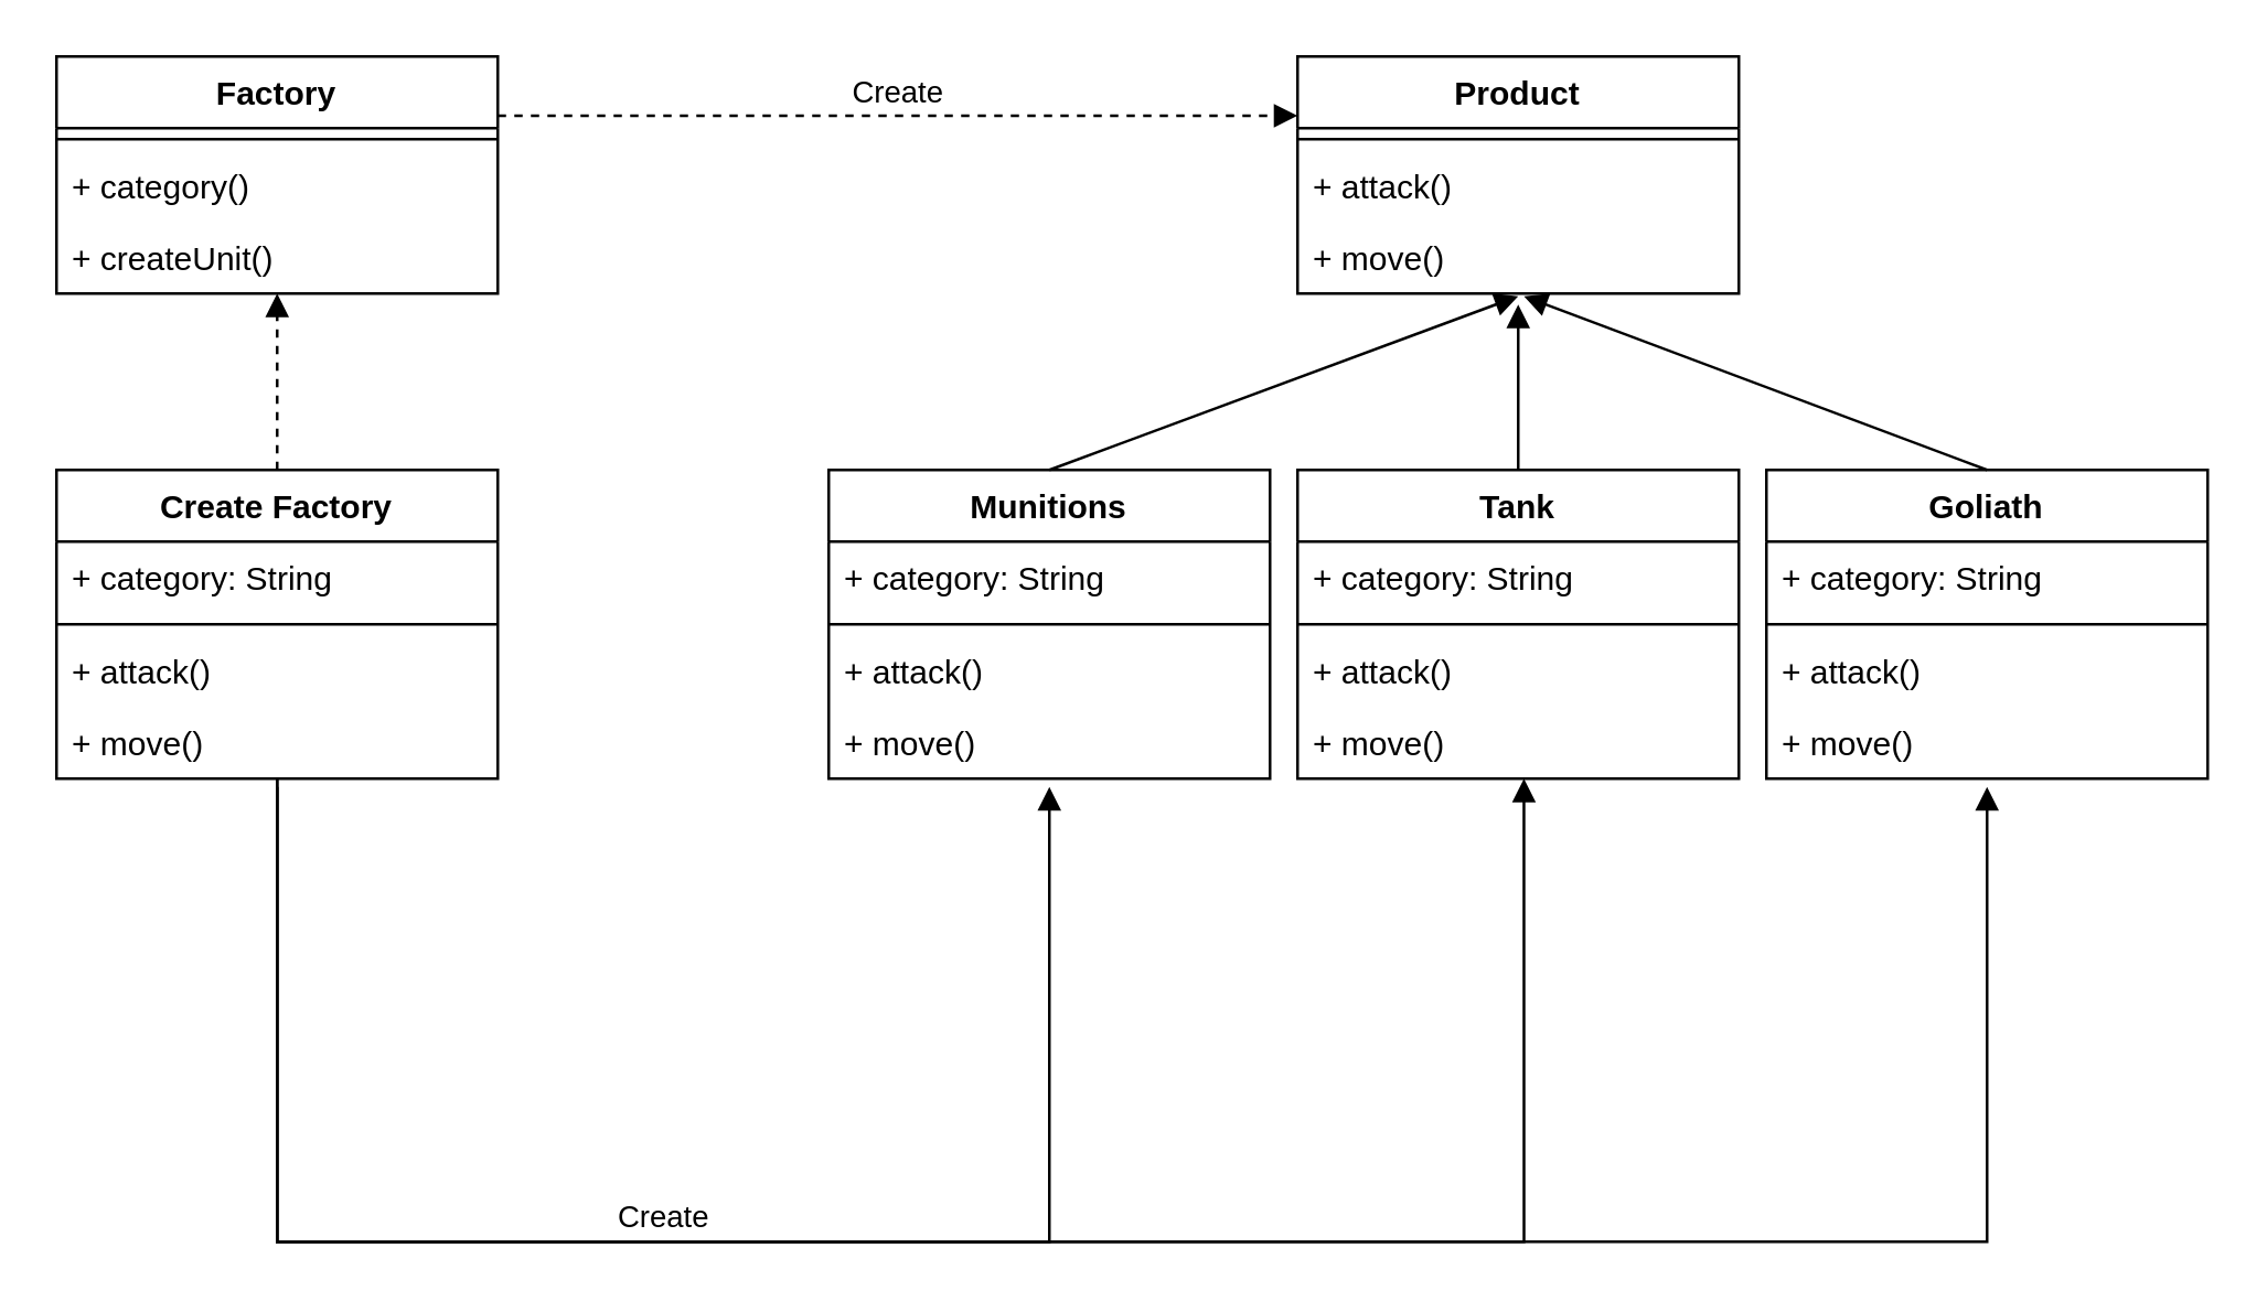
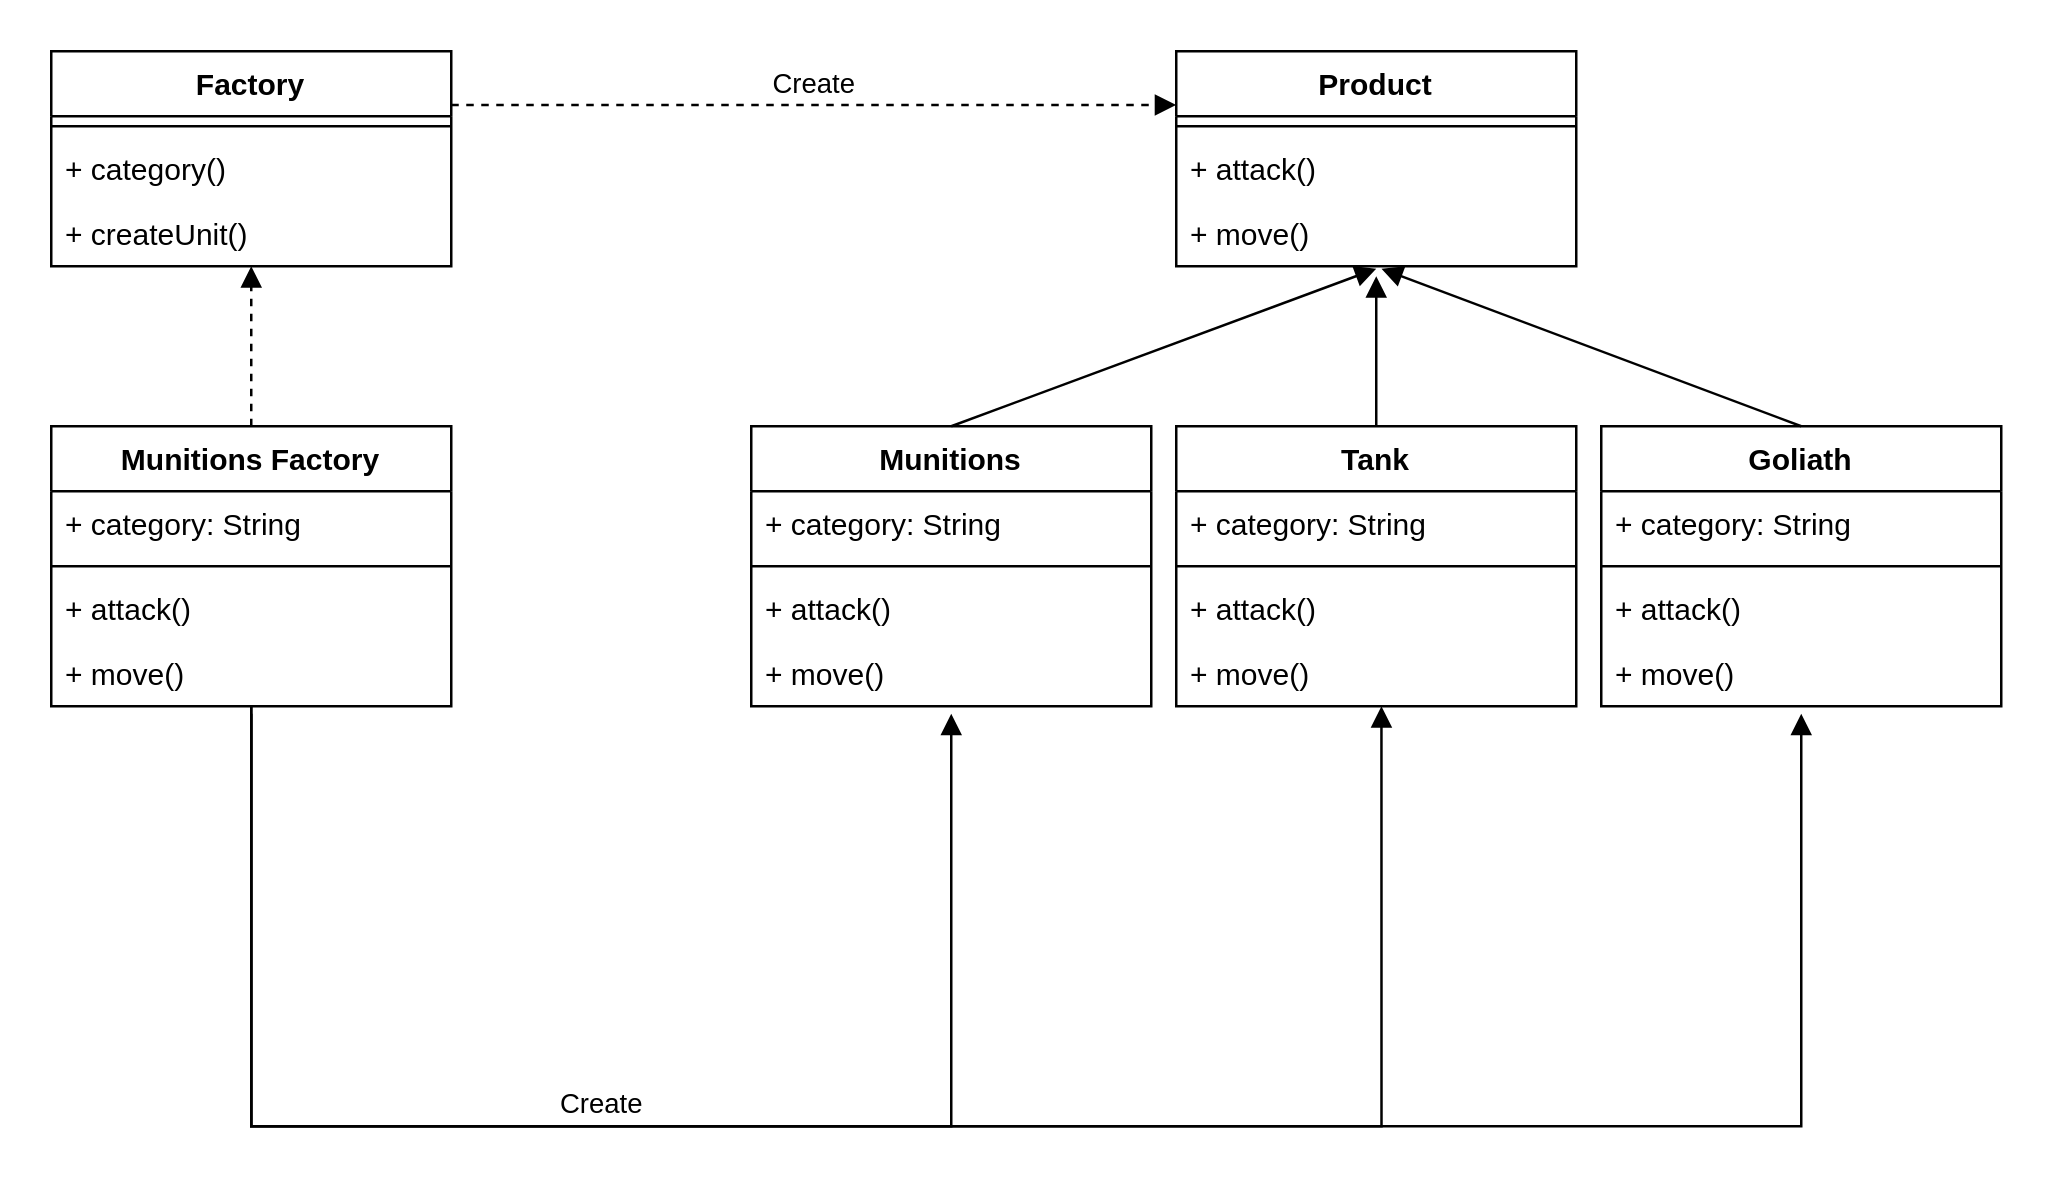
  <mxCell id="0" />
  <mxCell id="1" parent="0" />
  <mxCell id="2" value="Product" style="swimlane;fontStyle=1;align=center;verticalAlign=top;childLayout=stackLayout;horizontal=1;startSize=26;horizontalStack=0;resizeParent=1;resizeParentMax=0;resizeLast=0;collapsible=1;marginBottom=0;" vertex="1" parent="1"><mxGeometry x="470" y="20" width="160" height="86" as="geometry" /></mxCell>
  <mxCell id="3" value="" style="line;strokeWidth=1;fillColor=none;align=left;verticalAlign=middle;spacingTop=-1;spacingLeft=3;spacingRight=3;rotatable=0;labelPosition=right;points=[];portConstraint=eastwest;" vertex="1" parent="2"><mxGeometry y="26" width="160" height="8" as="geometry" /></mxCell>
  <mxCell id="4" value="+ attack()" style="text;strokeColor=none;fillColor=none;align=left;verticalAlign=top;spacingLeft=4;spacingRight=4;overflow=hidden;rotatable=0;points=[[0,0.5],[1,0.5]];portConstraint=eastwest;" vertex="1" parent="2"><mxGeometry y="34" width="160" height="26" as="geometry" /></mxCell>
  <mxCell id="5" value="+ move()" style="text;strokeColor=none;fillColor=none;align=left;verticalAlign=top;spacingLeft=4;spacingRight=4;overflow=hidden;rotatable=0;points=[[0,0.5],[1,0.5]];portConstraint=eastwest;" vertex="1" parent="2"><mxGeometry y="60" width="160" height="26" as="geometry" /></mxCell>
  <mxCell id="6" value="Munitions" style="swimlane;fontStyle=1;align=center;verticalAlign=top;childLayout=stackLayout;horizontal=1;startSize=26;horizontalStack=0;resizeParent=1;resizeParentMax=0;resizeLast=0;collapsible=1;marginBottom=0;" vertex="1" parent="1"><mxGeometry x="300" y="170" width="160" height="112" as="geometry" /></mxCell>
  <mxCell id="7" value="+ category: String" style="text;strokeColor=none;fillColor=none;align=left;verticalAlign=top;spacingLeft=4;spacingRight=4;overflow=hidden;rotatable=0;points=[[0,0.5],[1,0.5]];portConstraint=eastwest;" vertex="1" parent="6"><mxGeometry y="26" width="160" height="26" as="geometry" /></mxCell>
  <mxCell id="8" value="" style="line;strokeWidth=1;fillColor=none;align=left;verticalAlign=middle;spacingTop=-1;spacingLeft=3;spacingRight=3;rotatable=0;labelPosition=right;points=[];portConstraint=eastwest;" vertex="1" parent="6"><mxGeometry y="52" width="160" height="8" as="geometry" /></mxCell>
  <mxCell id="9" value="+ attack()" style="text;strokeColor=none;fillColor=none;align=left;verticalAlign=top;spacingLeft=4;spacingRight=4;overflow=hidden;rotatable=0;points=[[0,0.5],[1,0.5]];portConstraint=eastwest;" vertex="1" parent="6"><mxGeometry y="60" width="160" height="26" as="geometry" /></mxCell>
  <mxCell id="10" value="+ move()" style="text;strokeColor=none;fillColor=none;align=left;verticalAlign=top;spacingLeft=4;spacingRight=4;overflow=hidden;rotatable=0;points=[[0,0.5],[1,0.5]];portConstraint=eastwest;" vertex="1" parent="6"><mxGeometry y="86" width="160" height="26" as="geometry" /></mxCell>
  <mxCell id="11" value="Tank" style="swimlane;fontStyle=1;align=center;verticalAlign=top;childLayout=stackLayout;horizontal=1;startSize=26;horizontalStack=0;resizeParent=1;resizeParentMax=0;resizeLast=0;collapsible=1;marginBottom=0;" vertex="1" parent="1"><mxGeometry x="470" y="170" width="160" height="112" as="geometry" /></mxCell>
  <mxCell id="12" value="+ category: String" style="text;strokeColor=none;fillColor=none;align=left;verticalAlign=top;spacingLeft=4;spacingRight=4;overflow=hidden;rotatable=0;points=[[0,0.5],[1,0.5]];portConstraint=eastwest;" vertex="1" parent="11"><mxGeometry y="26" width="160" height="26" as="geometry" /></mxCell>
  <mxCell id="13" value="" style="line;strokeWidth=1;fillColor=none;align=left;verticalAlign=middle;spacingTop=-1;spacingLeft=3;spacingRight=3;rotatable=0;labelPosition=right;points=[];portConstraint=eastwest;" vertex="1" parent="11"><mxGeometry y="52" width="160" height="8" as="geometry" /></mxCell>
  <mxCell id="14" value="+ attack()" style="text;strokeColor=none;fillColor=none;align=left;verticalAlign=top;spacingLeft=4;spacingRight=4;overflow=hidden;rotatable=0;points=[[0,0.5],[1,0.5]];portConstraint=eastwest;" vertex="1" parent="11"><mxGeometry y="60" width="160" height="26" as="geometry" /></mxCell>
  <mxCell id="15" value="+ move()" style="text;strokeColor=none;fillColor=none;align=left;verticalAlign=top;spacingLeft=4;spacingRight=4;overflow=hidden;rotatable=0;points=[[0,0.5],[1,0.5]];portConstraint=eastwest;" vertex="1" parent="11"><mxGeometry y="86" width="160" height="26" as="geometry" /></mxCell>
  <mxCell id="16" value="Goliath" style="swimlane;fontStyle=1;align=center;verticalAlign=top;childLayout=stackLayout;horizontal=1;startSize=26;horizontalStack=0;resizeParent=1;resizeParentMax=0;resizeLast=0;collapsible=1;marginBottom=0;" vertex="1" parent="1"><mxGeometry x="640" y="170" width="160" height="112" as="geometry" /></mxCell>
  <mxCell id="17" value="+ category: String" style="text;strokeColor=none;fillColor=none;align=left;verticalAlign=top;spacingLeft=4;spacingRight=4;overflow=hidden;rotatable=0;points=[[0,0.5],[1,0.5]];portConstraint=eastwest;" vertex="1" parent="16"><mxGeometry y="26" width="160" height="26" as="geometry" /></mxCell>
  <mxCell id="18" value="" style="line;strokeWidth=1;fillColor=none;align=left;verticalAlign=middle;spacingTop=-1;spacingLeft=3;spacingRight=3;rotatable=0;labelPosition=right;points=[];portConstraint=eastwest;" vertex="1" parent="16"><mxGeometry y="52" width="160" height="8" as="geometry" /></mxCell>
  <mxCell id="19" value="+ attack()" style="text;strokeColor=none;fillColor=none;align=left;verticalAlign=top;spacingLeft=4;spacingRight=4;overflow=hidden;rotatable=0;points=[[0,0.5],[1,0.5]];portConstraint=eastwest;" vertex="1" parent="16"><mxGeometry y="60" width="160" height="26" as="geometry" /></mxCell>
  <mxCell id="20" value="+ move()" style="text;strokeColor=none;fillColor=none;align=left;verticalAlign=top;spacingLeft=4;spacingRight=4;overflow=hidden;rotatable=0;points=[[0,0.5],[1,0.5]];portConstraint=eastwest;" vertex="1" parent="16"><mxGeometry y="86" width="160" height="26" as="geometry" /></mxCell>
  <mxCell id="21" value="Factory" style="swimlane;fontStyle=1;align=center;verticalAlign=top;childLayout=stackLayout;horizontal=1;startSize=26;horizontalStack=0;resizeParent=1;resizeParentMax=0;resizeLast=0;collapsible=1;marginBottom=0;" vertex="1" parent="1"><mxGeometry x="20" y="20" width="160" height="86" as="geometry" /></mxCell>
  <mxCell id="22" value="" style="line;strokeWidth=1;fillColor=none;align=left;verticalAlign=middle;spacingTop=-1;spacingLeft=3;spacingRight=3;rotatable=0;labelPosition=right;points=[];portConstraint=eastwest;" vertex="1" parent="21"><mxGeometry y="26" width="160" height="8" as="geometry" /></mxCell>
  <mxCell id="23" value="+ category()" style="text;strokeColor=none;fillColor=none;align=left;verticalAlign=top;spacingLeft=4;spacingRight=4;overflow=hidden;rotatable=0;points=[[0,0.5],[1,0.5]];portConstraint=eastwest;" vertex="1" parent="21"><mxGeometry y="34" width="160" height="26" as="geometry" /></mxCell>
  <mxCell id="24" value="+ createUnit()" style="text;strokeColor=none;fillColor=none;align=left;verticalAlign=top;spacingLeft=4;spacingRight=4;overflow=hidden;rotatable=0;points=[[0,0.5],[1,0.5]];portConstraint=eastwest;" vertex="1" parent="21"><mxGeometry y="60" width="160" height="26" as="geometry" /></mxCell>
- <mxCell id="25" value="Create Factory" style="swimlane;fontStyle=1;align=center;verticalAlign=top;childLayout=stackLayout;horizontal=1;startSize=26;horizontalStack=0;resizeParent=1;resizeParentMax=0;resizeLast=0;collapsible=1;marginBottom=0;" vertex="1" parent="1"><mxGeometry x="20" y="170" width="160" height="112" as="geometry" /></mxCell>
+ <mxCell id="25" value="Munitions Factory" style="swimlane;fontStyle=1;align=center;verticalAlign=top;childLayout=stackLayout;horizontal=1;startSize=26;horizontalStack=0;resizeParent=1;resizeParentMax=0;resizeLast=0;collapsible=1;marginBottom=0;" vertex="1" parent="1"><mxGeometry x="20" y="170" width="160" height="112" as="geometry" /></mxCell>
  <mxCell id="26" value="+ category: String" style="text;strokeColor=none;fillColor=none;align=left;verticalAlign=top;spacingLeft=4;spacingRight=4;overflow=hidden;rotatable=0;points=[[0,0.5],[1,0.5]];portConstraint=eastwest;" vertex="1" parent="25"><mxGeometry y="26" width="160" height="26" as="geometry" /></mxCell>
  <mxCell id="27" value="" style="line;strokeWidth=1;fillColor=none;align=left;verticalAlign=middle;spacingTop=-1;spacingLeft=3;spacingRight=3;rotatable=0;labelPosition=right;points=[];portConstraint=eastwest;" vertex="1" parent="25"><mxGeometry y="52" width="160" height="8" as="geometry" /></mxCell>
  <mxCell id="28" value="+ attack()" style="text;strokeColor=none;fillColor=none;align=left;verticalAlign=top;spacingLeft=4;spacingRight=4;overflow=hidden;rotatable=0;points=[[0,0.5],[1,0.5]];portConstraint=eastwest;" vertex="1" parent="25"><mxGeometry y="60" width="160" height="26" as="geometry" /></mxCell>
  <mxCell id="29" value="+ move()" style="text;strokeColor=none;fillColor=none;align=left;verticalAlign=top;spacingLeft=4;spacingRight=4;overflow=hidden;rotatable=0;points=[[0,0.5],[1,0.5]];portConstraint=eastwest;" vertex="1" parent="25"><mxGeometry y="86" width="160" height="26" as="geometry" /></mxCell>
  <mxCell id="30" value="Create" style="html=1;verticalAlign=bottom;endArrow=block;rounded=0;exitX=1;exitY=0.25;exitDx=0;exitDy=0;entryX=0;entryY=0.25;entryDx=0;entryDy=0;dashed=1;" edge="1" parent="1" source="21" target="2"><mxGeometry width="80" relative="1" as="geometry"><mxPoint x="340" y="240" as="sourcePoint" /><mxPoint x="420" y="240" as="targetPoint" /></mxGeometry></mxCell>
  <mxCell id="31" value="" style="html=1;verticalAlign=bottom;endArrow=block;rounded=0;exitX=0.5;exitY=0;exitDx=0;exitDy=0;dashed=1;" edge="1" parent="1" source="25" target="24"><mxGeometry width="80" relative="1" as="geometry"><mxPoint x="340" y="240" as="sourcePoint" /><mxPoint x="420" y="240" as="targetPoint" /></mxGeometry></mxCell>
  <mxCell id="32" value="" style="html=1;verticalAlign=bottom;endArrow=block;rounded=0;exitX=0.5;exitY=0;exitDx=0;exitDy=0;entryX=0.5;entryY=1.038;entryDx=0;entryDy=0;entryPerimeter=0;" edge="1" parent="1" source="6" target="5"><mxGeometry width="80" relative="1" as="geometry"><mxPoint x="110" y="180" as="sourcePoint" /><mxPoint x="550" y="110" as="targetPoint" /></mxGeometry></mxCell>
  <mxCell id="33" value="" style="html=1;verticalAlign=bottom;endArrow=block;rounded=0;exitX=0.5;exitY=0;exitDx=0;exitDy=0;" edge="1" parent="1" source="11"><mxGeometry width="80" relative="1" as="geometry"><mxPoint x="120" y="190" as="sourcePoint" /><mxPoint x="550" y="110" as="targetPoint" /></mxGeometry></mxCell>
  <mxCell id="34" value="" style="html=1;verticalAlign=bottom;endArrow=block;rounded=0;exitX=0.5;exitY=0;exitDx=0;exitDy=0;entryX=0.513;entryY=1.038;entryDx=0;entryDy=0;entryPerimeter=0;" edge="1" parent="1" source="16" target="5"><mxGeometry width="80" relative="1" as="geometry"><mxPoint x="560" y="180" as="sourcePoint" /><mxPoint x="560" y="120" as="targetPoint" /></mxGeometry></mxCell>
  <mxCell id="35" value="Create" style="html=1;verticalAlign=bottom;endArrow=block;rounded=0;exitX=0.5;exitY=1.115;exitDx=0;exitDy=0;exitPerimeter=0;edgeStyle=orthogonalEdgeStyle;entryX=0.5;entryY=1.115;entryDx=0;entryDy=0;entryPerimeter=0;" edge="1" parent="1" source="29" target="10"><mxGeometry width="80" relative="1" as="geometry"><mxPoint x="100" y="360" as="sourcePoint" /><mxPoint x="380" y="310" as="targetPoint" /><Array as="points"><mxPoint x="100" y="450" /><mxPoint x="380" y="450" /></Array></mxGeometry></mxCell>
  <mxCell id="36" value="" style="html=1;verticalAlign=bottom;endArrow=block;rounded=0;exitX=0.5;exitY=1;exitDx=0;exitDy=0;exitPerimeter=0;edgeStyle=orthogonalEdgeStyle;entryX=0.513;entryY=1;entryDx=0;entryDy=0;entryPerimeter=0;" edge="1" parent="1" source="29" target="15"><mxGeometry width="80" relative="1" as="geometry"><mxPoint x="110" y="292" as="sourcePoint" /><mxPoint x="560" y="300" as="targetPoint" /><Array as="points"><mxPoint x="100" y="450" /><mxPoint x="552" y="450" /></Array></mxGeometry></mxCell>
  <mxCell id="37" value="" style="html=1;verticalAlign=bottom;endArrow=block;rounded=0;exitX=0.5;exitY=1.115;exitDx=0;exitDy=0;exitPerimeter=0;edgeStyle=orthogonalEdgeStyle;" edge="1" parent="1"><mxGeometry width="80" relative="1" as="geometry"><mxPoint x="100" y="282" as="sourcePoint" /><mxPoint x="720" y="285" as="targetPoint" /><Array as="points"><mxPoint x="100" y="450" /><mxPoint x="720" y="450" /></Array></mxGeometry></mxCell>
